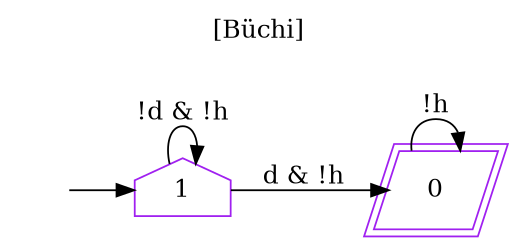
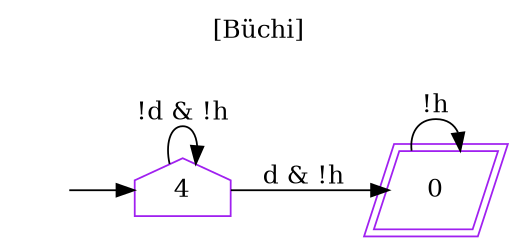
  digraph {
    label="[Büchi]"
    labelloc=t
    rankdir=LR
    node [color=purple]
    I [shape=circle style=invis width=0 color=""]
-   n2 [label=1 shape=house]
+   n2 [label=4 shape=house]
    n3 [label=0 peripheries=2 shape=parallelogram]
    I -> n2
    n2 -> n2 [label="!d & !h"]
    n2 -> n3 [label="d & !h"]
    n3 -> n3 [label="!h"]
  }
